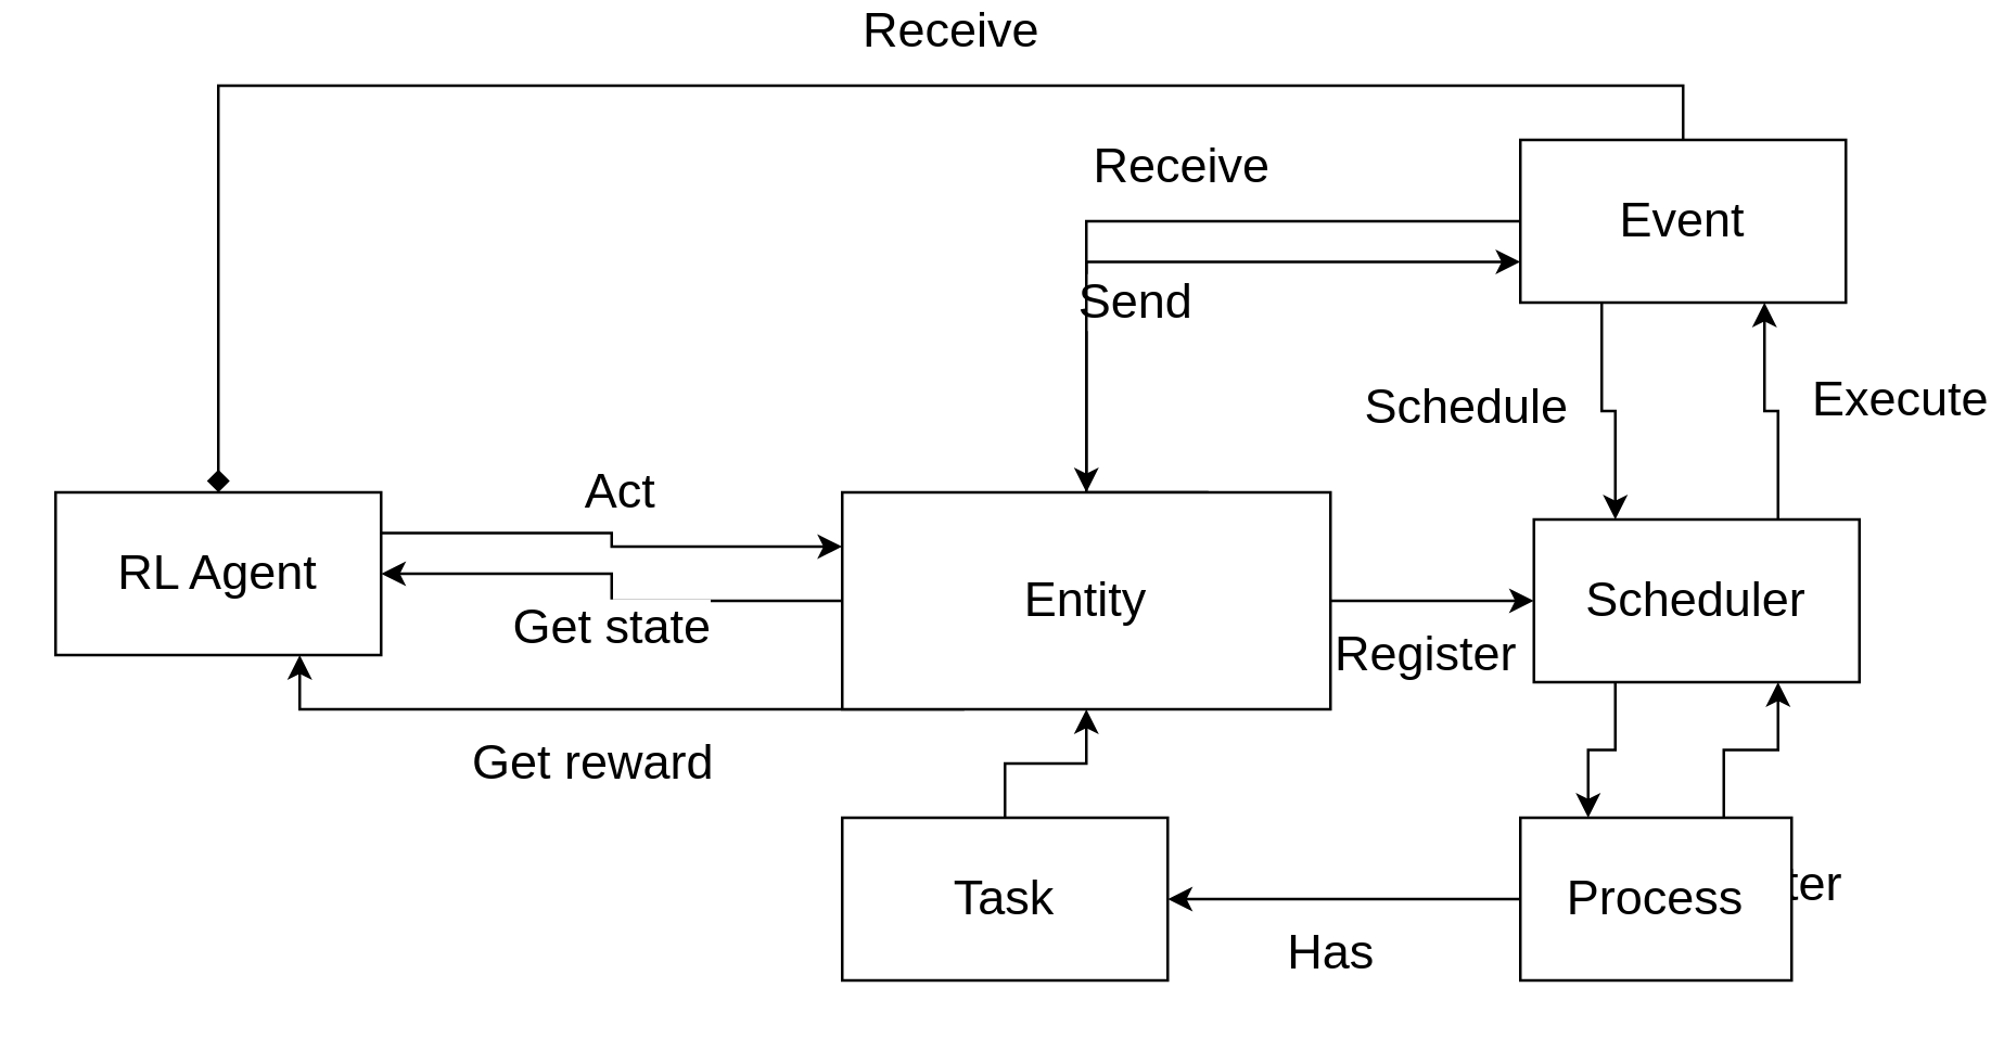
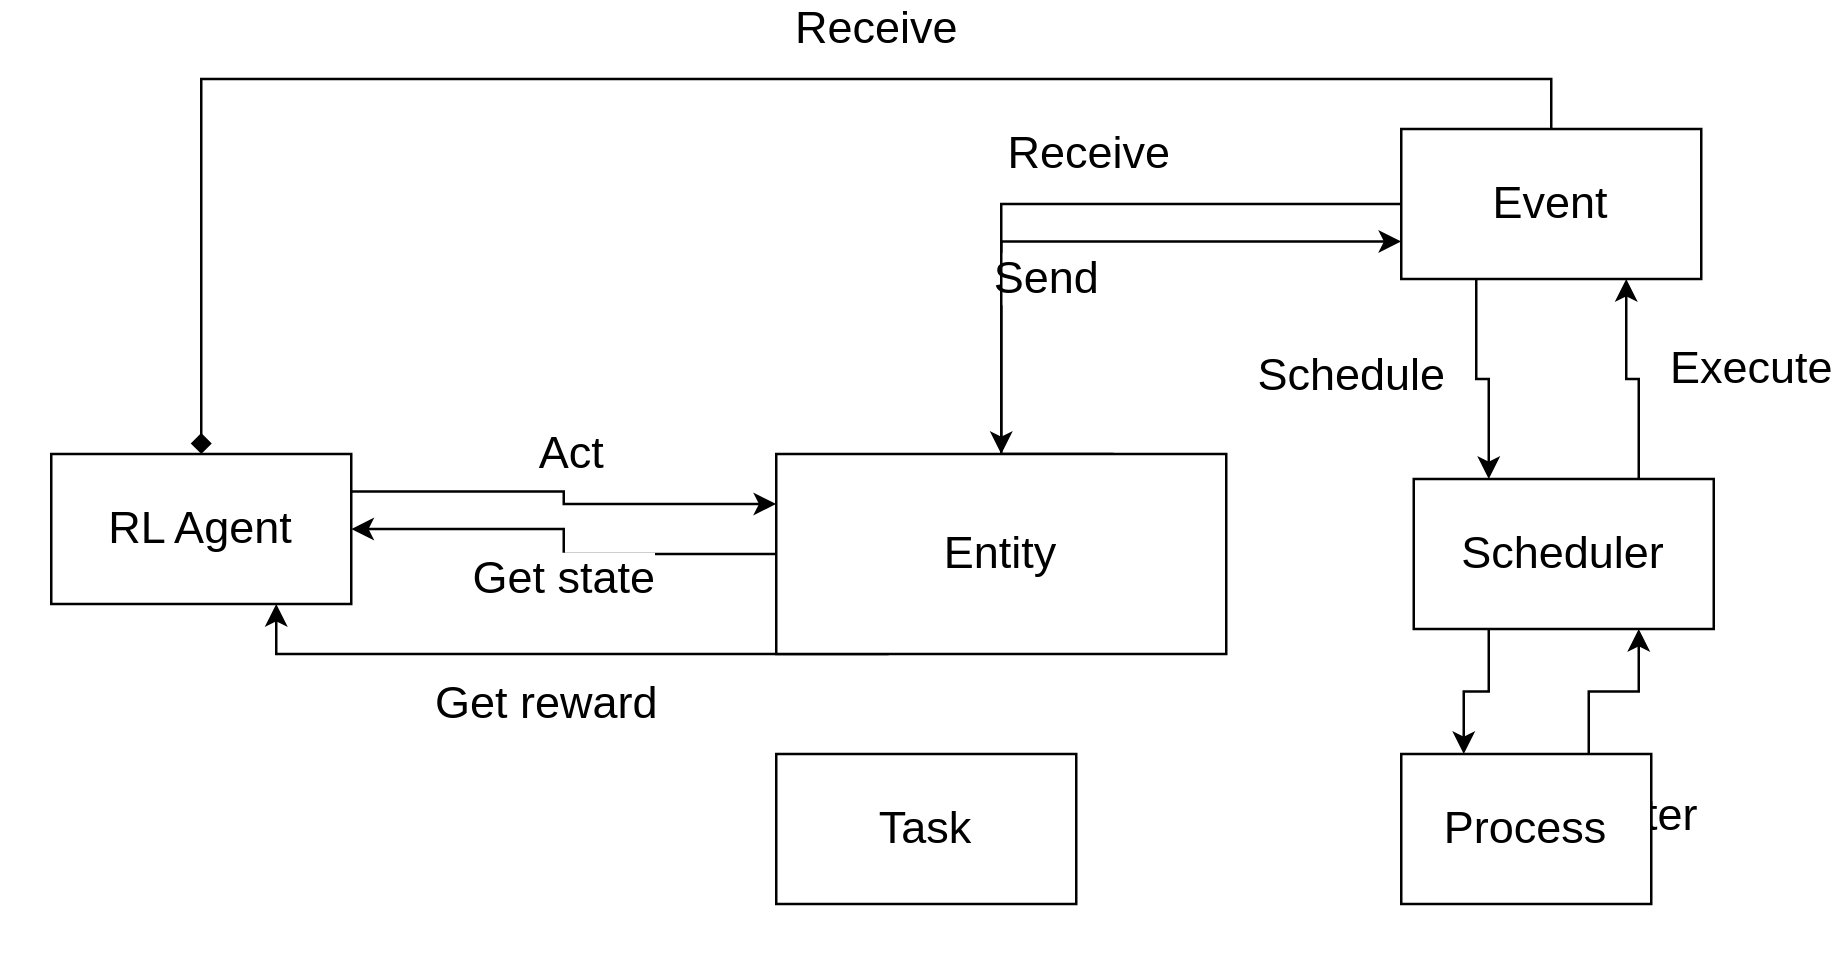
  <mxCell id="0" />
  <mxCell id="1" parent="0" />
  <mxCell id="2" value="Start" style="edgeStyle=orthogonalEdgeStyle;rounded=0;orthogonalLoop=1;jettySize=auto;html=1;entryX=0.25;entryY=0;entryDx=0;entryDy=0;fontSize=18;exitX=0.25;exitY=1;exitDx=0;exitDy=0;" parent="1" source="3" target="12" edge="1"><mxGeometry y="-40" relative="1" as="geometry"><mxPoint as="offset" /></mxGeometry></mxCell>
  <mxCell id="3" value="Scheduler" style="rounded=0;whiteSpace=wrap;html=1;fontSize=18;" parent="1" vertex="1"><mxGeometry x="565" y="180" width="120" height="60" as="geometry" /></mxCell>
  <mxCell id="4" value="Schedule" style="edgeStyle=orthogonalEdgeStyle;rounded=0;orthogonalLoop=1;jettySize=auto;html=1;entryX=0.25;entryY=0;entryDx=0;entryDy=0;fontSize=18;exitX=0.25;exitY=1;exitDx=0;exitDy=0;" parent="1" source="7" target="3" edge="1"><mxGeometry x="-0.091" y="-50" relative="1" as="geometry"><mxPoint as="offset" /></mxGeometry></mxCell>
  <mxCell id="5" value="Execute" style="edgeStyle=orthogonalEdgeStyle;rounded=0;orthogonalLoop=1;jettySize=auto;html=1;entryX=0.75;entryY=1;entryDx=0;entryDy=0;fontSize=18;exitX=0.75;exitY=0;exitDx=0;exitDy=0;" parent="1" source="3" target="7" edge="1"><mxGeometry x="0.143" y="-50" relative="1" as="geometry"><mxPoint as="offset" /></mxGeometry></mxCell>
  <mxCell id="6" value="Receive" style="edgeStyle=orthogonalEdgeStyle;rounded=0;orthogonalLoop=1;jettySize=auto;html=1;entryX=0.5;entryY=0;entryDx=0;entryDy=0;fontSize=18;endArrow=diamond;" parent="1" source="7" target="20" edge="1"><mxGeometry x="-0.183" y="-20" relative="1" as="geometry"><Array as="points"><mxPoint x="620" y="20" /><mxPoint x="80" y="20" /></Array><mxPoint as="offset" /></mxGeometry></mxCell>
  <mxCell id="7" value="Event" style="rounded=0;whiteSpace=wrap;html=1;fontSize=18;" parent="1" vertex="1"><mxGeometry x="560" y="40" width="120" height="60" as="geometry" /></mxCell>
- <mxCell id="8" value="Request" style="edgeStyle=orthogonalEdgeStyle;rounded=0;orthogonalLoop=1;jettySize=auto;html=1;fontSize=18;" parent="1" source="9" target="18" edge="1"><mxGeometry y="-40" relative="1" as="geometry"><mxPoint as="offset" /></mxGeometry></mxCell>
  <mxCell id="9" value="Task" style="rounded=0;whiteSpace=wrap;html=1;fontSize=18;" parent="1" vertex="1"><mxGeometry x="310" y="290" width="120" height="60" as="geometry" /></mxCell>
- <mxCell id="10" value="Has" style="edgeStyle=orthogonalEdgeStyle;rounded=0;orthogonalLoop=1;jettySize=auto;html=1;fontSize=18;" parent="1" source="12" target="9" edge="1"><mxGeometry x="0.077" y="20" relative="1" as="geometry"><mxPoint as="offset" /></mxGeometry></mxCell>
  <mxCell id="11" value="Register" style="edgeStyle=orthogonalEdgeStyle;rounded=0;orthogonalLoop=1;jettySize=auto;html=1;exitX=0.75;exitY=0;exitDx=0;exitDy=0;entryX=0.75;entryY=1;entryDx=0;entryDy=0;fontSize=18;" edge="1" parent="1" source="12" target="3"><mxGeometry y="-50" relative="1" as="geometry"><mxPoint as="offset" /></mxGeometry></mxCell>
  <mxCell id="12" value="Process" style="rounded=0;whiteSpace=wrap;html=1;fontSize=18;" parent="1" vertex="1"><mxGeometry x="560" y="290" width="100" height="60" as="geometry" /></mxCell>
- <mxCell id="13" value="Register" style="edgeStyle=orthogonalEdgeStyle;rounded=0;orthogonalLoop=1;jettySize=auto;html=1;entryX=0;entryY=0.5;entryDx=0;entryDy=0;fontSize=18;" parent="1" source="18" target="3" edge="1"><mxGeometry x="-0.077" y="-20" relative="1" as="geometry"><mxPoint as="offset" /></mxGeometry></mxCell>
  <mxCell id="14" value="Send" style="edgeStyle=orthogonalEdgeStyle;rounded=0;orthogonalLoop=1;jettySize=auto;html=1;entryX=0;entryY=0.75;entryDx=0;entryDy=0;fontSize=18;exitX=0.75;exitY=0;exitDx=0;exitDy=0;" parent="1" source="18" target="7" edge="1"><mxGeometry x="0.02" y="-15" relative="1" as="geometry"><Array as="points"><mxPoint x="400" y="85" /></Array><mxPoint as="offset" /></mxGeometry></mxCell>
  <mxCell id="15" value="Receive" style="edgeStyle=orthogonalEdgeStyle;rounded=0;orthogonalLoop=1;jettySize=auto;html=1;fontSize=18;exitX=0;exitY=0.5;exitDx=0;exitDy=0;" parent="1" source="7" target="18" edge="1"><mxGeometry x="-0.035" y="-20" relative="1" as="geometry"><mxPoint as="offset" /></mxGeometry></mxCell>
  <mxCell id="16" value="Get state" style="edgeStyle=orthogonalEdgeStyle;rounded=0;orthogonalLoop=1;jettySize=auto;html=1;entryX=1;entryY=0.5;entryDx=0;entryDy=0;fontSize=18;" parent="1" source="18" target="20" edge="1"><mxGeometry x="0.059" y="20" relative="1" as="geometry"><mxPoint as="offset" /></mxGeometry></mxCell>
  <mxCell id="17" value="Get reward" style="edgeStyle=orthogonalEdgeStyle;rounded=0;orthogonalLoop=1;jettySize=auto;html=1;entryX=0.75;entryY=1;entryDx=0;entryDy=0;fontSize=18;exitX=0.25;exitY=1;exitDx=0;exitDy=0;" parent="1" source="18" target="20" edge="1"><mxGeometry x="0.037" y="20" relative="1" as="geometry"><Array as="points"><mxPoint x="340" y="250" /><mxPoint x="110" y="250" /></Array><mxPoint as="offset" /></mxGeometry></mxCell>
  <mxCell id="18" value="Entity" style="rounded=0;whiteSpace=wrap;html=1;fontSize=18;" parent="1" vertex="1"><mxGeometry x="310" y="170" width="180" height="80" as="geometry" /></mxCell>
  <mxCell id="19" value="Act" style="edgeStyle=orthogonalEdgeStyle;rounded=0;orthogonalLoop=1;jettySize=auto;html=1;fontSize=18;exitX=1;exitY=0.25;exitDx=0;exitDy=0;entryX=0;entryY=0.25;entryDx=0;entryDy=0;" parent="1" source="20" target="18" edge="1"><mxGeometry x="0.059" y="20" relative="1" as="geometry"><mxPoint as="offset" /></mxGeometry></mxCell>
  <mxCell id="20" value="RL Agent" style="rounded=0;whiteSpace=wrap;html=1;fontSize=18;" parent="1" vertex="1"><mxGeometry x="20" y="170" width="120" height="60" as="geometry" /></mxCell>
